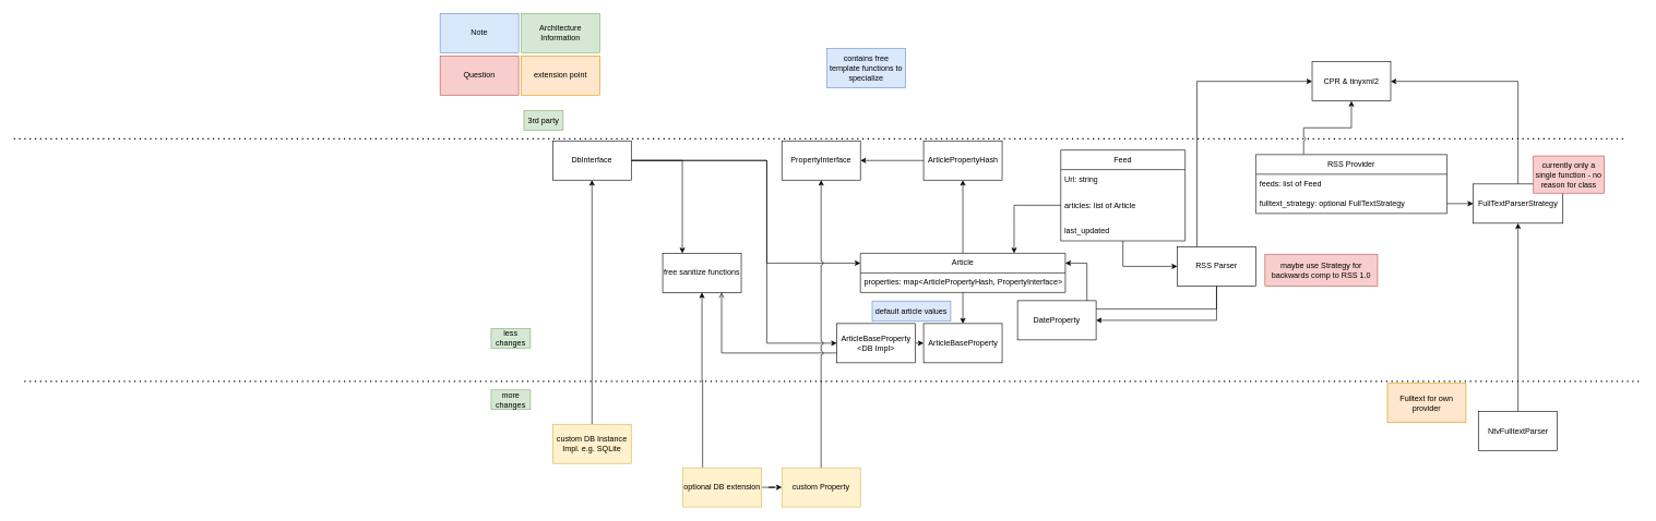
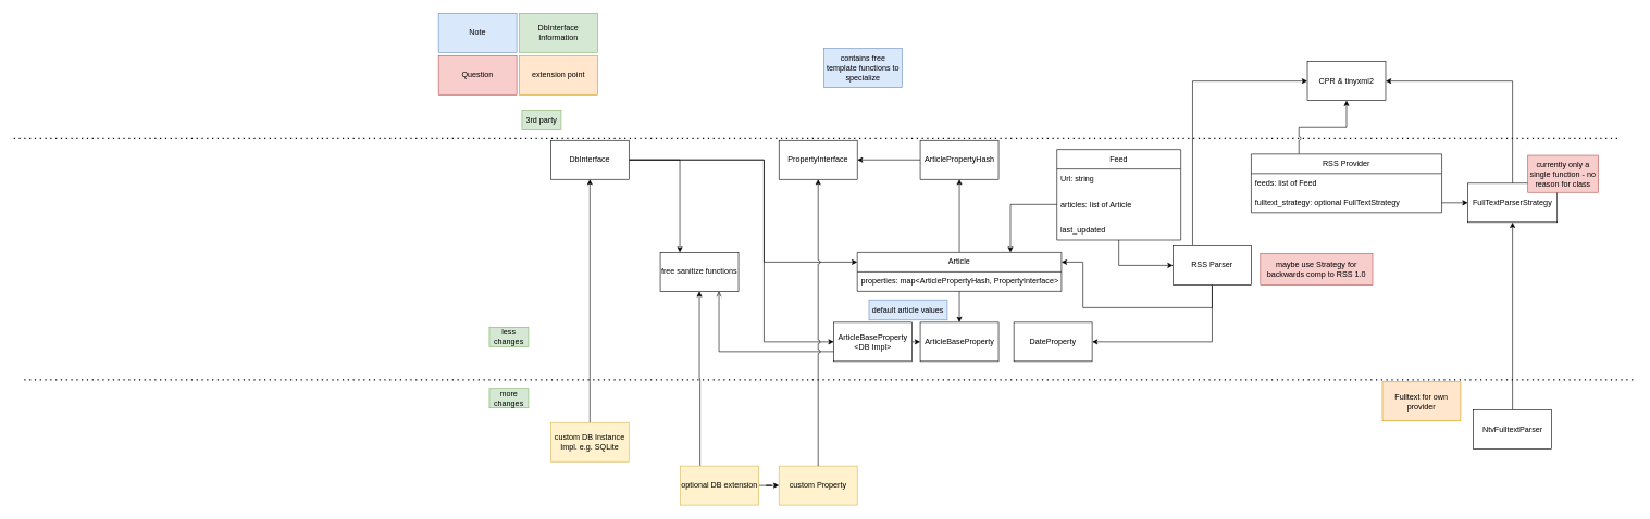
  <mxCell id="0" />
  <mxCell id="1" parent="0" />
  <mxCell id="2" style="edgeStyle=orthogonalEdgeStyle;rounded=0;orthogonalLoop=1;jettySize=auto;html=1;exitX=0;exitY=0.75;exitDx=0;exitDy=0;entryX=0.75;entryY=1;entryDx=0;entryDy=0;jumpStyle=none;endArrow=open;" edge="1" parent="1" source="59" target="52"><mxGeometry relative="1" as="geometry" /></mxCell>
  <mxCell id="3" style="edgeStyle=orthogonalEdgeStyle;rounded=0;orthogonalLoop=1;jettySize=auto;html=1;exitX=0.25;exitY=0;exitDx=0;exitDy=0;entryX=0;entryY=0.5;entryDx=0;entryDy=0;jumpStyle=arc;" parent="1" source="6" target="37" edge="1"><mxGeometry relative="1" as="geometry" /></mxCell>
  <mxCell id="4" style="edgeStyle=orthogonalEdgeStyle;rounded=0;orthogonalLoop=1;jettySize=auto;html=1;exitX=0.5;exitY=1;exitDx=0;exitDy=0;entryX=1;entryY=0.25;entryDx=0;entryDy=0;" edge="1" parent="1" source="6" target="42"><mxGeometry relative="1" as="geometry"><Array as="points"><mxPoint x="1857" y="472" /><mxPoint x="1659" y="472" /><mxPoint x="1659" y="402" /></Array></mxGeometry></mxCell>
  <mxCell id="5" style="edgeStyle=orthogonalEdgeStyle;rounded=0;orthogonalLoop=1;jettySize=auto;html=1;exitX=0.5;exitY=1;exitDx=0;exitDy=0;entryX=1;entryY=0.5;entryDx=0;entryDy=0;" edge="1" parent="1" source="6" target="57"><mxGeometry relative="1" as="geometry" /></mxCell>
  <mxCell id="6" value="RSS Parser" style="rounded=0;whiteSpace=wrap;html=1;" parent="1" vertex="1"><mxGeometry x="1797" y="377" width="120" height="60" as="geometry" /></mxCell>
  <mxCell id="7" value="maybe use Strategy for backwards comp to RSS 1.0" style="text;html=1;strokeColor=#b85450;fillColor=#f8cecc;align=center;verticalAlign=middle;whiteSpace=wrap;rounded=0;" parent="1" vertex="1"><mxGeometry x="1931" y="389" width="172" height="48" as="geometry" /></mxCell>
  <mxCell id="8" value="custom Property" style="rounded=0;whiteSpace=wrap;html=1;fillColor=#fff2cc;strokeColor=#d6b656;" parent="1" vertex="1"><mxGeometry x="1193" y="715" width="120" height="60" as="geometry" /></mxCell>
  <mxCell id="9" style="edgeStyle=orthogonalEdgeStyle;rounded=0;orthogonalLoop=1;jettySize=auto;html=1;exitX=1;exitY=0.5;exitDx=0;exitDy=0;entryX=0;entryY=0.25;entryDx=0;entryDy=0;" edge="1" parent="1" source="12" target="42"><mxGeometry relative="1" as="geometry"><Array as="points"><mxPoint x="1170" y="245" /><mxPoint x="1170" y="402" /></Array></mxGeometry></mxCell>
  <mxCell id="10" style="edgeStyle=orthogonalEdgeStyle;rounded=0;orthogonalLoop=1;jettySize=auto;html=1;exitX=1;exitY=0.5;exitDx=0;exitDy=0;entryX=0;entryY=0.5;entryDx=0;entryDy=0;" edge="1" parent="1" source="12" target="59"><mxGeometry relative="1" as="geometry"><Array as="points"><mxPoint x="1170" y="245" /><mxPoint x="1170" y="525" /></Array></mxGeometry></mxCell>
  <mxCell id="11" style="edgeStyle=orthogonalEdgeStyle;rounded=0;orthogonalLoop=1;jettySize=auto;html=1;entryX=0.25;entryY=0;entryDx=0;entryDy=0;" edge="1" parent="1" source="12" target="52"><mxGeometry relative="1" as="geometry" /></mxCell>
  <mxCell id="12" value="DbInterface" style="rounded=0;whiteSpace=wrap;html=1;" parent="1" vertex="1"><mxGeometry x="843" y="215" width="120" height="60" as="geometry" /></mxCell>
  <mxCell id="13" value="more changes" style="text;html=1;strokeColor=#82b366;fillColor=#d5e8d4;align=center;verticalAlign=middle;whiteSpace=wrap;rounded=0;" parent="1" vertex="1"><mxGeometry x="749" y="596" width="60" height="30" as="geometry" /></mxCell>
  <mxCell id="14" value="less changes" style="text;html=1;strokeColor=#82b366;fillColor=#d5e8d4;align=center;verticalAlign=middle;whiteSpace=wrap;rounded=0;" parent="1" vertex="1"><mxGeometry x="749" y="502" width="60" height="30" as="geometry" /></mxCell>
  <mxCell id="15" value="" style="endArrow=none;dashed=1;html=1;dashPattern=1 3;strokeWidth=2;rounded=0;" parent="1" edge="1"><mxGeometry width="50" height="50" relative="1" as="geometry"><mxPoint x="20" y="212" as="sourcePoint" /><mxPoint x="2478" y="212" as="targetPoint" /></mxGeometry></mxCell>
  <mxCell id="16" value="3rd party" style="text;html=1;strokeColor=#82b366;fillColor=#d5e8d4;align=center;verticalAlign=middle;whiteSpace=wrap;rounded=0;" parent="1" vertex="1"><mxGeometry x="799" y="169" width="60" height="30" as="geometry" /></mxCell>
  <mxCell id="17" value="Note" style="rounded=0;whiteSpace=wrap;html=1;fillColor=#dae8fc;strokeColor=#6c8ebf;" parent="1" vertex="1"><mxGeometry x="671" y="20" width="120" height="60" as="geometry" /></mxCell>
- <mxCell id="18" value="Architecture Information" style="rounded=0;whiteSpace=wrap;html=1;fillColor=#d5e8d4;strokeColor=#82b366;" parent="1" vertex="1"><mxGeometry x="795" y="20" width="120" height="60" as="geometry" /></mxCell>
+ <mxCell id="18" value="DbInterface Information" style="rounded=0;whiteSpace=wrap;html=1;fillColor=#d5e8d4;strokeColor=#82b366;" parent="1" vertex="1"><mxGeometry x="795" y="20" width="120" height="60" as="geometry" /></mxCell>
  <mxCell id="19" value="Question" style="rounded=0;whiteSpace=wrap;html=1;fillColor=#f8cecc;strokeColor=#b85450;" parent="1" vertex="1"><mxGeometry x="671" y="85" width="120" height="60" as="geometry" /></mxCell>
  <mxCell id="20" style="edgeStyle=orthogonalEdgeStyle;rounded=0;orthogonalLoop=1;jettySize=auto;html=1;exitX=0.25;exitY=0;exitDx=0;exitDy=0;jumpStyle=arc;" parent="1" source="21" target="37" edge="1"><mxGeometry relative="1" as="geometry" /></mxCell>
  <mxCell id="21" value="RSS Provider" style="swimlane;fontStyle=0;childLayout=stackLayout;horizontal=1;startSize=30;horizontalStack=0;resizeParent=1;resizeParentMax=0;resizeLast=0;collapsible=1;marginBottom=0;whiteSpace=wrap;html=1;" parent="1" vertex="1"><mxGeometry x="1917" y="236" width="292" height="90" as="geometry" /></mxCell>
  <mxCell id="22" value="feeds: list of Feed" style="text;strokeColor=none;fillColor=none;align=left;verticalAlign=middle;spacingLeft=4;spacingRight=4;overflow=hidden;points=[[0,0.5],[1,0.5]];portConstraint=eastwest;rotatable=0;whiteSpace=wrap;html=1;" parent="21" vertex="1"><mxGeometry y="30" width="292" height="30" as="geometry" /></mxCell>
  <mxCell id="23" value="fulltext_strategy: optional FullTextStrategy" style="text;strokeColor=none;fillColor=none;align=left;verticalAlign=middle;spacingLeft=4;spacingRight=4;overflow=hidden;points=[[0,0.5],[1,0.5]];portConstraint=eastwest;rotatable=0;whiteSpace=wrap;html=1;" parent="21" vertex="1"><mxGeometry y="60" width="292" height="30" as="geometry" /></mxCell>
  <mxCell id="24" style="edgeStyle=orthogonalEdgeStyle;rounded=0;orthogonalLoop=1;jettySize=auto;html=1;entryX=0;entryY=0.5;entryDx=0;entryDy=0;" parent="1" source="25" target="6" edge="1"><mxGeometry relative="1" as="geometry" /></mxCell>
  <mxCell id="25" value="Feed" style="swimlane;fontStyle=0;childLayout=stackLayout;horizontal=1;startSize=30;horizontalStack=0;resizeParent=1;resizeParentMax=0;resizeLast=0;collapsible=1;marginBottom=0;whiteSpace=wrap;html=1;" parent="1" vertex="1"><mxGeometry x="1619" y="229" width="190" height="139" as="geometry" /></mxCell>
  <mxCell id="26" value="Url: string" style="text;strokeColor=none;fillColor=none;align=left;verticalAlign=middle;spacingLeft=4;spacingRight=4;overflow=hidden;points=[[0,0.5],[1,0.5]];portConstraint=eastwest;rotatable=0;whiteSpace=wrap;html=1;" parent="25" vertex="1"><mxGeometry y="30" width="190" height="30" as="geometry" /></mxCell>
  <mxCell id="27" value="articles: list of Article" style="text;strokeColor=none;fillColor=none;align=left;verticalAlign=middle;spacingLeft=4;spacingRight=4;overflow=hidden;points=[[0,0.5],[1,0.5]];portConstraint=eastwest;rotatable=0;whiteSpace=wrap;html=1;" parent="25" vertex="1"><mxGeometry y="60" width="190" height="49" as="geometry" /></mxCell>
  <mxCell id="28" value="last_updated" style="text;strokeColor=none;fillColor=none;align=left;verticalAlign=middle;spacingLeft=4;spacingRight=4;overflow=hidden;points=[[0,0.5],[1,0.5]];portConstraint=eastwest;rotatable=0;whiteSpace=wrap;html=1;" parent="25" vertex="1"><mxGeometry y="109" width="190" height="30" as="geometry" /></mxCell>
  <mxCell id="29" style="edgeStyle=orthogonalEdgeStyle;rounded=0;orthogonalLoop=1;jettySize=auto;html=1;entryX=1;entryY=0.5;entryDx=0;entryDy=0;exitX=0.5;exitY=0;exitDx=0;exitDy=0;" parent="1" source="30" target="37" edge="1"><mxGeometry relative="1" as="geometry" /></mxCell>
  <mxCell id="30" value="FullTextParserStrategy" style="rounded=0;whiteSpace=wrap;html=1;" parent="1" vertex="1"><mxGeometry x="2249" y="281" width="137" height="60" as="geometry" /></mxCell>
  <mxCell id="31" style="edgeStyle=orthogonalEdgeStyle;rounded=0;orthogonalLoop=1;jettySize=auto;html=1;entryX=0;entryY=0.5;entryDx=0;entryDy=0;" parent="1" source="23" target="30" edge="1"><mxGeometry relative="1" as="geometry" /></mxCell>
  <mxCell id="32" style="edgeStyle=orthogonalEdgeStyle;rounded=0;orthogonalLoop=1;jettySize=auto;html=1;" parent="1" source="33" target="30" edge="1"><mxGeometry relative="1" as="geometry" /></mxCell>
  <mxCell id="33" value="NtvFulltextParser" style="rounded=0;whiteSpace=wrap;html=1;strokeColor=default;" parent="1" vertex="1"><mxGeometry x="2257.5" y="629" width="120" height="60" as="geometry" /></mxCell>
  <mxCell id="34" value="extension point" style="rounded=0;whiteSpace=wrap;html=1;fillColor=#ffe6cc;strokeColor=#d79b00;" parent="1" vertex="1"><mxGeometry x="795" y="85" width="120" height="60" as="geometry" /></mxCell>
  <mxCell id="35" value="Fulltext for own provider" style="rounded=0;whiteSpace=wrap;html=1;fillColor=#ffe6cc;strokeColor=#d79b00;" parent="1" vertex="1"><mxGeometry x="2118" y="586" width="120" height="60" as="geometry" /></mxCell>
  <mxCell id="36" value="currently only a single function - no reason for class" style="text;html=1;strokeColor=#b85450;fillColor=#f8cecc;align=center;verticalAlign=middle;whiteSpace=wrap;rounded=0;" parent="1" vertex="1"><mxGeometry x="2341" y="238" width="108" height="57" as="geometry" /></mxCell>
  <mxCell id="37" value="CPR &amp;amp; tinyxml2" style="rounded=0;whiteSpace=wrap;html=1;" parent="1" vertex="1"><mxGeometry x="2003" y="94" width="120" height="60" as="geometry" /></mxCell>
  <mxCell id="38" value="ArticleBaseProperty" style="rounded=0;whiteSpace=wrap;html=1;" parent="1" vertex="1"><mxGeometry x="1409.5" y="494.5" width="120" height="60" as="geometry" /></mxCell>
  <mxCell id="39" value="default article values" style="rounded=0;whiteSpace=wrap;html=1;fillColor=#dae8fc;strokeColor=#6c8ebf;" parent="1" vertex="1"><mxGeometry x="1331" y="460" width="120" height="31" as="geometry" /></mxCell>
  <mxCell id="40" style="edgeStyle=orthogonalEdgeStyle;rounded=0;orthogonalLoop=1;jettySize=auto;html=1;" parent="1" source="42" target="46" edge="1"><mxGeometry relative="1" as="geometry" /></mxCell>
  <mxCell id="41" style="edgeStyle=orthogonalEdgeStyle;rounded=0;orthogonalLoop=1;jettySize=auto;html=1;" edge="1" parent="1" source="42" target="38"><mxGeometry relative="1" as="geometry" /></mxCell>
  <mxCell id="42" value="Article" style="swimlane;fontStyle=0;childLayout=stackLayout;horizontal=1;startSize=30;horizontalStack=0;resizeParent=1;resizeParentMax=0;resizeLast=0;collapsible=1;marginBottom=0;whiteSpace=wrap;html=1;" parent="1" vertex="1"><mxGeometry x="1313" y="387" width="313" height="60" as="geometry" /></mxCell>
  <mxCell id="43" value="properties: map&amp;lt;ArticlePropertyHash, PropertyInterface&amp;gt;" style="text;strokeColor=none;fillColor=none;align=left;verticalAlign=middle;spacingLeft=4;spacingRight=4;overflow=hidden;points=[[0,0.5],[1,0.5]];portConstraint=eastwest;rotatable=0;whiteSpace=wrap;html=1;" parent="42" vertex="1"><mxGeometry y="30" width="313" height="30" as="geometry" /></mxCell>
  <mxCell id="44" style="edgeStyle=orthogonalEdgeStyle;rounded=0;orthogonalLoop=1;jettySize=auto;html=1;entryX=0.75;entryY=0;entryDx=0;entryDy=0;" parent="1" source="27" target="42" edge="1"><mxGeometry relative="1" as="geometry" /></mxCell>
  <mxCell id="45" style="edgeStyle=orthogonalEdgeStyle;rounded=0;orthogonalLoop=1;jettySize=auto;html=1;exitX=0;exitY=0.5;exitDx=0;exitDy=0;entryX=1;entryY=0.5;entryDx=0;entryDy=0;" parent="1" source="46" target="47" edge="1"><mxGeometry relative="1" as="geometry" /></mxCell>
  <mxCell id="46" value="ArticlePropertyHash" style="rounded=0;whiteSpace=wrap;html=1;" parent="1" vertex="1"><mxGeometry x="1409.5" y="215" width="120" height="60" as="geometry" /></mxCell>
  <mxCell id="47" value="PropertyInterface" style="rounded=0;whiteSpace=wrap;html=1;" parent="1" vertex="1"><mxGeometry x="1193" y="215" width="120" height="60" as="geometry" /></mxCell>
  <mxCell id="48" value="contains free template functions to specialize" style="rounded=0;whiteSpace=wrap;html=1;fillColor=#dae8fc;strokeColor=#6c8ebf;" parent="1" vertex="1"><mxGeometry x="1262" y="74" width="120" height="60" as="geometry" /></mxCell>
  <mxCell id="49" style="edgeStyle=orthogonalEdgeStyle;rounded=0;orthogonalLoop=1;jettySize=auto;html=1;" edge="1" parent="1" source="51" target="8"><mxGeometry relative="1" as="geometry" /></mxCell>
  <mxCell id="50" style="edgeStyle=orthogonalEdgeStyle;rounded=0;orthogonalLoop=1;jettySize=auto;html=1;exitX=0.25;exitY=0;exitDx=0;exitDy=0;" edge="1" parent="1" source="51" target="52"><mxGeometry relative="1" as="geometry" /></mxCell>
  <mxCell id="51" value="optional DB extension" style="rounded=0;whiteSpace=wrap;html=1;fillColor=#fff2cc;strokeColor=#d6b656;" vertex="1" parent="1"><mxGeometry x="1042" y="715" width="120" height="60" as="geometry" /></mxCell>
  <mxCell id="52" value="free sanitize functions" style="rounded=0;whiteSpace=wrap;html=1;" vertex="1" parent="1"><mxGeometry x="1011" y="387" width="120" height="60" as="geometry" /></mxCell>
  <mxCell id="53" style="edgeStyle=orthogonalEdgeStyle;rounded=0;orthogonalLoop=1;jettySize=auto;html=1;" edge="1" parent="1" source="54" target="12"><mxGeometry relative="1" as="geometry" /></mxCell>
  <mxCell id="54" value="custom DB Instance Impl. e.g. SQLite" style="rounded=0;whiteSpace=wrap;html=1;fillColor=#fff2cc;strokeColor=#d6b656;" vertex="1" parent="1"><mxGeometry x="843" y="648.5" width="120" height="60" as="geometry" /></mxCell>
  <mxCell id="55" style="edgeStyle=orthogonalEdgeStyle;rounded=0;orthogonalLoop=1;jettySize=auto;html=1;entryX=0.5;entryY=1;entryDx=0;entryDy=0;jumpStyle=arc;" edge="1" parent="1" source="8" target="47"><mxGeometry relative="1" as="geometry" /></mxCell>
  <mxCell id="56" value="" style="endArrow=none;dashed=1;html=1;dashPattern=1 3;strokeWidth=2;rounded=0;" parent="1" edge="1"><mxGeometry width="50" height="50" relative="1" as="geometry"><mxPoint x="36" y="583" as="sourcePoint" /><mxPoint x="2506" y="583" as="targetPoint" /></mxGeometry></mxCell>
- <mxCell id="57" value="DateProperty" style="rounded=0;whiteSpace=wrap;html=1;" vertex="1" parent="1"><mxGeometry x="1553" y="459.5" width="120" height="60" as="geometry" /></mxCell>
+ <mxCell id="57" value="DateProperty" style="rounded=0;whiteSpace=wrap;html=1;" vertex="1" parent="1"><mxGeometry x="1553" y="494.5" width="120" height="60" as="geometry" /></mxCell>
  <mxCell id="58" style="edgeStyle=orthogonalEdgeStyle;rounded=0;orthogonalLoop=1;jettySize=auto;html=1;exitX=1;exitY=0.5;exitDx=0;exitDy=0;entryX=0;entryY=0.5;entryDx=0;entryDy=0;" edge="1" parent="1" source="59" target="38"><mxGeometry relative="1" as="geometry" /></mxCell>
  <mxCell id="59" value="ArticleBaseProperty&lt;br&gt;&amp;lt;DB Impl&amp;gt;" style="rounded=0;whiteSpace=wrap;html=1;" vertex="1" parent="1"><mxGeometry x="1277" y="494.5" width="120" height="60" as="geometry" /></mxCell>
